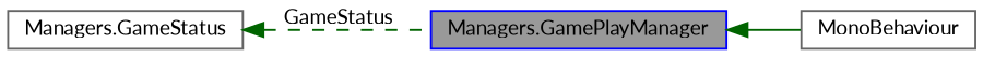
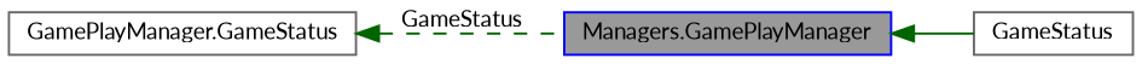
  digraph {
    fontname=Lato
    rankdir=LR
    node [color=gray40 fillcolor=white fontname=Lato fontsize=10 shape=box style=filled]
    edge [color=darkgreen dir=back fontname=Lato fontsize=10 labelfontname=Helvetica labelfontsize=10]
    n1 [color=blue fillcolor=grey60 fontcolor=black height=0.2 label="Managers.GamePlayManager" width=0.4]
-   n2 [height=0.2 label=MonoBehaviour width=0.4]
-   n3 [height=0.2 label="Managers.GameStatus" width=0.4]
+   n2 [height=0.2 label=GameStatus width=0.4]
+   n3 [height=0.2 label="GamePlayManager.GameStatus" width=0.4]
    n1 -> n2 [style=solid]
    n3 -> n1 [label=" GameStatus" style=dashed]
  }
